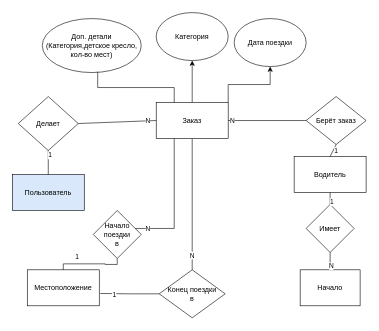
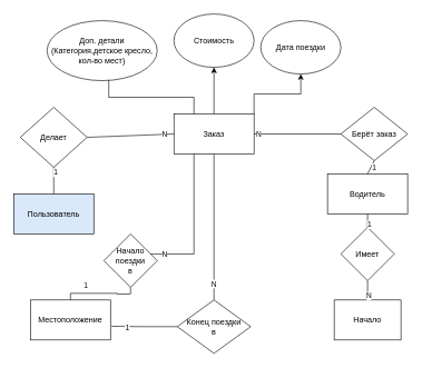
  <mxCell id="0" />
  <mxCell id="1" parent="0" />
  <mxCell id="2" value="Пользователь" style="rounded=0;whiteSpace=wrap;html=1;fillColor=#dae8fc;" vertex="1" parent="1"><mxGeometry x="20" y="290" width="120" height="60" as="geometry" /></mxCell>
  <mxCell id="3" value="Водитель" style="rounded=0;whiteSpace=wrap;html=1;" vertex="1" parent="1"><mxGeometry x="490" y="260" width="120" height="60" as="geometry" /></mxCell>
  <mxCell id="4" value="" style="edgeStyle=orthogonalEdgeStyle;rounded=0;orthogonalLoop=1;jettySize=auto;html=1;endArrow=none;endFill=0;" edge="1" parent="1" source="8" target="30"><mxGeometry relative="1" as="geometry" /></mxCell>
  <mxCell id="5" value="N" style="edgeLabel;html=1;align=center;verticalAlign=middle;resizable=0;points=[];" vertex="1" connectable="0" parent="4"><mxGeometry x="0.771" y="-1" relative="1" as="geometry"><mxPoint as="offset" /></mxGeometry></mxCell>
  <mxCell id="6" value="" style="edgeStyle=orthogonalEdgeStyle;rounded=0;orthogonalLoop=1;jettySize=auto;html=1;" edge="1" parent="1" source="8" target="33"><mxGeometry relative="1" as="geometry" /></mxCell>
  <mxCell id="7" style="edgeStyle=orthogonalEdgeStyle;rounded=0;orthogonalLoop=1;jettySize=auto;html=1;exitX=1;exitY=0;exitDx=0;exitDy=0;" edge="1" parent="1" source="8" target="34"><mxGeometry relative="1" as="geometry" /></mxCell>
  <mxCell id="8" value="Заказ" style="rounded=0;whiteSpace=wrap;html=1;" vertex="1" parent="1"><mxGeometry x="260" y="170" width="120" height="60" as="geometry" /></mxCell>
  <mxCell id="9" value="Начало" style="rounded=0;whiteSpace=wrap;html=1;" vertex="1" parent="1"><mxGeometry x="500" y="448.97" width="100" height="60" as="geometry" /></mxCell>
  <mxCell id="10" value="Местоположение" style="rounded=0;whiteSpace=wrap;html=1;" vertex="1" parent="1"><mxGeometry x="45" y="448.97" width="120" height="60" as="geometry" /></mxCell>
  <mxCell id="11" value="&lt;div&gt;Делает&lt;/div&gt;" style="rhombus;whiteSpace=wrap;html=1;" vertex="1" parent="1"><mxGeometry x="30" y="160" width="100" height="90" as="geometry" /></mxCell>
  <mxCell id="12" value="Берёт заказ" style="rhombus;whiteSpace=wrap;html=1;" vertex="1" parent="1"><mxGeometry x="510" y="160" width="100" height="80" as="geometry" /></mxCell>
  <mxCell id="13" value="Имеет" style="rhombus;whiteSpace=wrap;html=1;" vertex="1" parent="1"><mxGeometry x="510" y="340" width="80" height="80" as="geometry" /></mxCell>
  <mxCell id="14" value="&lt;div&gt;Начало поездки&lt;/div&gt;&lt;div&gt;в&lt;br&gt;&lt;/div&gt;" style="rhombus;whiteSpace=wrap;html=1;" vertex="1" parent="1"><mxGeometry x="155" y="350" width="80" height="80" as="geometry" /></mxCell>
  <mxCell id="15" value="" style="endArrow=none;html=1;rounded=0;exitX=0.5;exitY=0;exitDx=0;exitDy=0;entryX=0.5;entryY=1;entryDx=0;entryDy=0;" edge="1" parent="1" source="2" target="11"><mxGeometry width="50" height="50" relative="1" as="geometry"><mxPoint x="260" y="410" as="sourcePoint" /><mxPoint x="310" y="360" as="targetPoint" /></mxGeometry></mxCell>
  <mxCell id="16" value="1" style="edgeLabel;html=1;align=center;verticalAlign=middle;resizable=0;points=[];" vertex="1" connectable="0" parent="15"><mxGeometry x="0.667" y="-2" relative="1" as="geometry"><mxPoint as="offset" /></mxGeometry></mxCell>
  <mxCell id="17" value="" style="endArrow=none;html=1;rounded=0;exitX=0;exitY=0.5;exitDx=0;exitDy=0;entryX=1;entryY=0.5;entryDx=0;entryDy=0;" edge="1" parent="1" source="8" target="11"><mxGeometry width="50" height="50" relative="1" as="geometry"><mxPoint x="80" y="370" as="sourcePoint" /><mxPoint x="80" y="250" as="targetPoint" /></mxGeometry></mxCell>
  <mxCell id="18" value="&lt;div&gt;N&lt;/div&gt;" style="edgeLabel;html=1;align=center;verticalAlign=middle;resizable=0;points=[];" vertex="1" connectable="0" parent="17"><mxGeometry x="-0.776" relative="1" as="geometry"><mxPoint as="offset" /></mxGeometry></mxCell>
  <mxCell id="19" value="" style="endArrow=none;html=1;rounded=0;exitX=1;exitY=0.5;exitDx=0;exitDy=0;entryX=0;entryY=0.5;entryDx=0;entryDy=0;" edge="1" parent="1" source="8" target="12"><mxGeometry width="50" height="50" relative="1" as="geometry"><mxPoint x="255" y="210" as="sourcePoint" /><mxPoint x="120" y="210" as="targetPoint" /></mxGeometry></mxCell>
  <mxCell id="20" value="N" style="edgeLabel;html=1;align=center;verticalAlign=middle;resizable=0;points=[];" vertex="1" connectable="0" parent="19"><mxGeometry x="-0.905" y="1" relative="1" as="geometry"><mxPoint as="offset" /></mxGeometry></mxCell>
  <mxCell id="21" value="" style="endArrow=none;html=1;rounded=0;exitX=0.5;exitY=0;exitDx=0;exitDy=0;entryX=0.5;entryY=1;entryDx=0;entryDy=0;" edge="1" parent="1" source="3" target="12"><mxGeometry width="50" height="50" relative="1" as="geometry"><mxPoint x="265" y="220" as="sourcePoint" /><mxPoint x="130" y="220" as="targetPoint" /></mxGeometry></mxCell>
  <mxCell id="22" value="&lt;div&gt;1&lt;/div&gt;" style="edgeLabel;html=1;align=center;verticalAlign=middle;resizable=0;points=[];" vertex="1" connectable="0" parent="21"><mxGeometry x="0.786" relative="1" as="geometry"><mxPoint x="1" y="8" as="offset" /></mxGeometry></mxCell>
  <mxCell id="23" value="" style="endArrow=none;html=1;rounded=0;exitX=0.5;exitY=1;exitDx=0;exitDy=0;" edge="1" parent="1"><mxGeometry width="50" height="50" relative="1" as="geometry"><mxPoint x="235" y="270" as="sourcePoint" /><mxPoint x="235" y="270" as="targetPoint" /></mxGeometry></mxCell>
  <mxCell id="24" value="" style="endArrow=none;html=1;rounded=0;exitX=0.5;exitY=0;exitDx=0;exitDy=0;edgeStyle=orthogonalEdgeStyle;" edge="1" parent="1" source="10" target="14"><mxGeometry width="50" height="50" relative="1" as="geometry"><mxPoint x="295" y="250" as="sourcePoint" /><mxPoint x="160" y="250" as="targetPoint" /></mxGeometry></mxCell>
  <mxCell id="25" value="1" style="edgeLabel;html=1;align=center;verticalAlign=middle;resizable=0;points=[];" vertex="1" connectable="0" parent="24"><mxGeometry x="-0.349" y="2" relative="1" as="geometry"><mxPoint x="-4" y="-11" as="offset" /></mxGeometry></mxCell>
  <mxCell id="26" value="" style="endArrow=none;html=1;rounded=0;exitX=0.5;exitY=0;exitDx=0;exitDy=0;entryX=0.5;entryY=1;entryDx=0;entryDy=0;" edge="1" parent="1" source="13" target="3"><mxGeometry width="50" height="50" relative="1" as="geometry"><mxPoint x="305" y="260" as="sourcePoint" /><mxPoint x="170" y="260" as="targetPoint" /></mxGeometry></mxCell>
  <mxCell id="27" value="1" style="edgeLabel;html=1;align=center;verticalAlign=middle;resizable=0;points=[];" vertex="1" connectable="0" parent="26"><mxGeometry x="-0.474" y="-2" relative="1" as="geometry"><mxPoint as="offset" /></mxGeometry></mxCell>
  <mxCell id="28" value="" style="endArrow=none;html=1;rounded=0;exitX=0.5;exitY=1;exitDx=0;exitDy=0;entryX=0.5;entryY=0;entryDx=0;entryDy=0;" edge="1" parent="1" source="13" target="9"><mxGeometry width="50" height="50" relative="1" as="geometry"><mxPoint x="315" y="270" as="sourcePoint" /><mxPoint x="180" y="270" as="targetPoint" /></mxGeometry></mxCell>
  <mxCell id="29" value="N" style="edgeLabel;html=1;align=center;verticalAlign=middle;resizable=0;points=[];" vertex="1" connectable="0" parent="28"><mxGeometry x="0.486" y="1" relative="1" as="geometry"><mxPoint as="offset" /></mxGeometry></mxCell>
  <mxCell id="30" value="&lt;div&gt;Конец поездки&lt;/div&gt;&lt;div&gt;в&lt;br&gt;&lt;/div&gt;" style="rhombus;whiteSpace=wrap;html=1;rounded=0;" vertex="1" parent="1"><mxGeometry x="265" y="448.97" width="110" height="80" as="geometry" /></mxCell>
  <mxCell id="31" style="edgeStyle=orthogonalEdgeStyle;rounded=0;orthogonalLoop=1;jettySize=auto;html=1;entryX=1.014;entryY=0.657;entryDx=0;entryDy=0;entryPerimeter=0;endArrow=none;endFill=0;" edge="1" parent="1" source="30" target="10"><mxGeometry relative="1" as="geometry" /></mxCell>
  <mxCell id="32" value="1" style="edgeLabel;html=1;align=center;verticalAlign=middle;resizable=0;points=[];" vertex="1" connectable="0" parent="31"><mxGeometry x="0.771" y="-1" relative="1" as="geometry"><mxPoint x="12" y="2" as="offset" /></mxGeometry></mxCell>
- <mxCell id="33" value="Категория" style="ellipse;whiteSpace=wrap;html=1;" vertex="1" parent="1"><mxGeometry x="260" y="20" width="120" height="80" as="geometry" /></mxCell>
+ <mxCell id="33" value="Стоимость" style="ellipse;whiteSpace=wrap;html=1;" vertex="1" parent="1"><mxGeometry x="260" y="20" width="120" height="80" as="geometry" /></mxCell>
  <mxCell id="34" value="Дата поездки" style="ellipse;whiteSpace=wrap;html=1;" vertex="1" parent="1"><mxGeometry x="390" y="30" width="120" height="80" as="geometry" /></mxCell>
  <mxCell id="35" value="Доп. детали&lt;br&gt;(Категория,детское кресло, кол-во мест)" style="ellipse;whiteSpace=wrap;html=1;" vertex="1" parent="1"><mxGeometry x="70" y="30" width="165" height="90" as="geometry" /></mxCell>
  <mxCell id="36" style="edgeStyle=orthogonalEdgeStyle;rounded=0;orthogonalLoop=1;jettySize=auto;html=1;exitX=0.25;exitY=0;exitDx=0;exitDy=0;entryX=0.56;entryY=0.986;entryDx=0;entryDy=0;entryPerimeter=0;endArrow=none;endFill=0;" edge="1" parent="1" source="8" target="35"><mxGeometry relative="1" as="geometry" /></mxCell>
  <mxCell id="37" value="" style="endArrow=none;startArrow=none;html=1;rounded=0;edgeStyle=orthogonalEdgeStyle;endFill=0;startFill=0;" edge="1" parent="1" source="14" target="8"><mxGeometry width="50" height="50" relative="1" as="geometry"><mxPoint x="310" y="320" as="sourcePoint" /><mxPoint x="360" y="270" as="targetPoint" /><Array as="points"><mxPoint x="290" y="380" /></Array></mxGeometry></mxCell>
  <mxCell id="38" value="N" style="edgeLabel;html=1;align=center;verticalAlign=middle;resizable=0;points=[];" vertex="1" connectable="0" parent="37"><mxGeometry x="-0.832" y="-3" relative="1" as="geometry"><mxPoint x="2" y="-3" as="offset" /></mxGeometry></mxCell>
